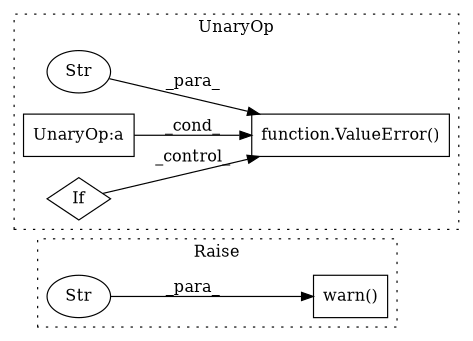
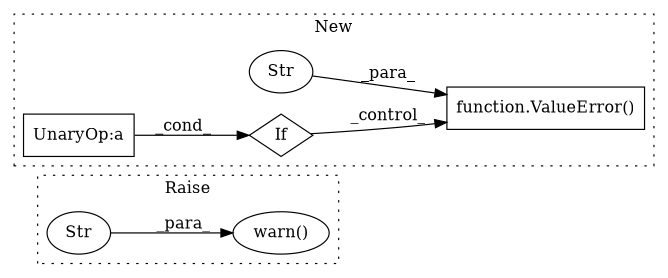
  digraph {
    rankdir=LR
    node [a=75 shape=box]
-   n1 [l="14,1" label="warn()" s="2839,2918"]
+   n1 [l="14,1" label="warn()" s="2839,2918" shape=ellipse]
    n2 [a=66 l=52 label=Str s=2853 shape=ellipse]
    n3 [l="11,1" label="function.ValueError()" s="3154,3230"]
    n4 [a=66 l=65 label=Str s=3165 shape=ellipse]
    n5 [a=61 l=40 label="UnaryOp:a" s=3086]
    n6 [a=96 l=3 label=If s=3083 shape=diamond]
    subgraph cluster_1 {
      label=Raise
      style=dotted
      n1
      n2
    }
    subgraph cluster_2 {
-     label=UnaryOp
+     label=New
      style=dotted
      n3
      n4
      n5
      n6
    }
    n2 -> n1 [label=_para_]
    n4 -> n3 [label=_para_]
-   n5 -> n3 [label=_cond_]
+   n5 -> n6 [label=_cond_]
    n6 -> n3 [label=_control_]
  }
